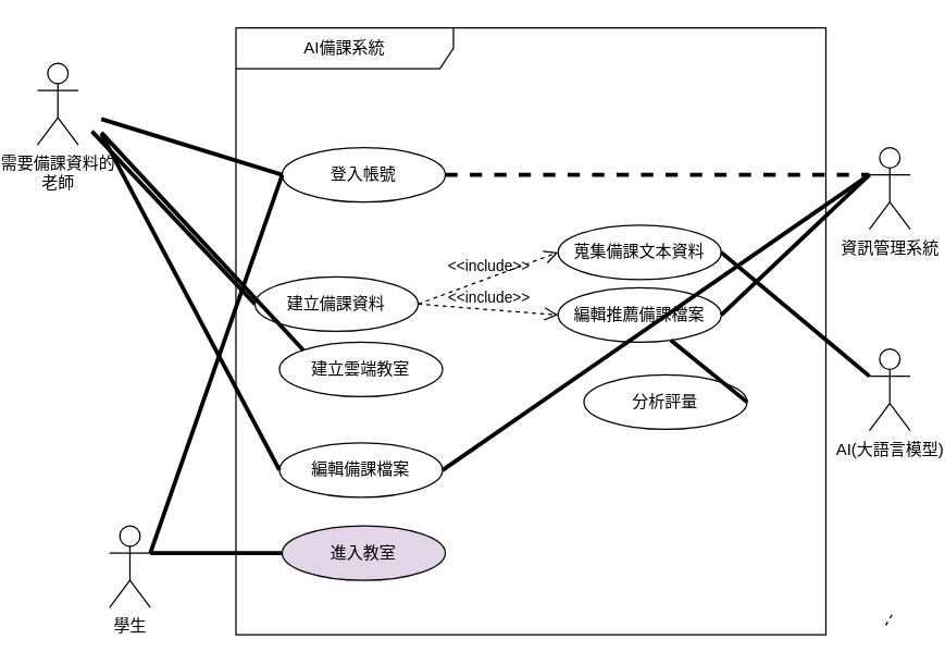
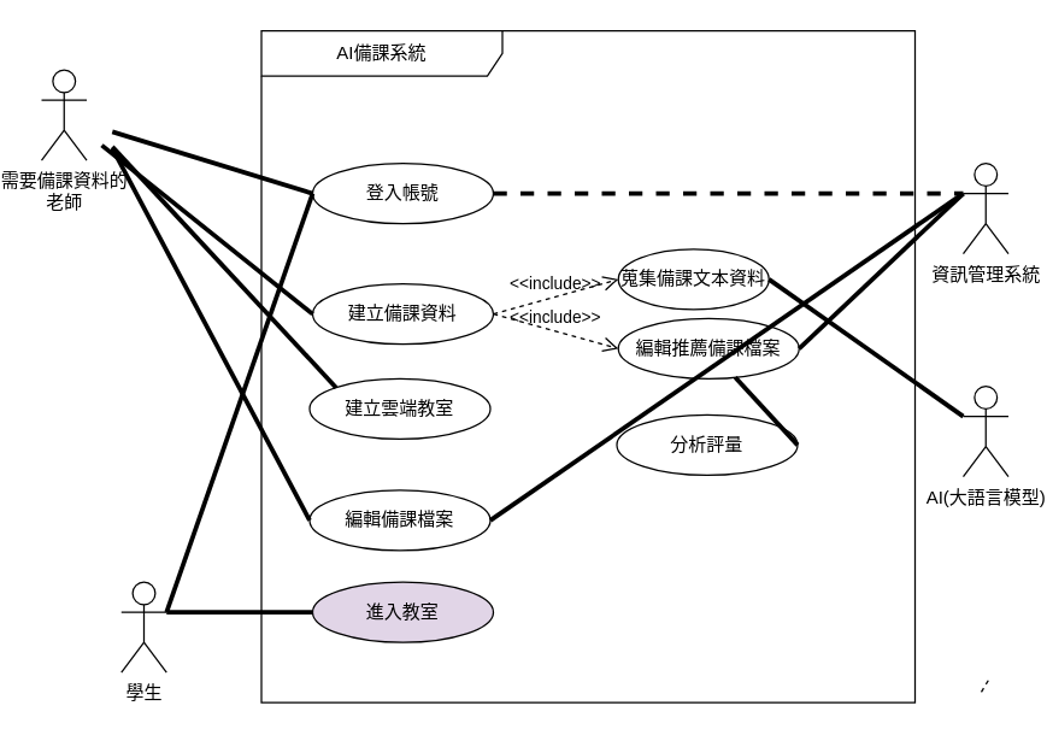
  <mxCell id="0" />
  <mxCell id="1" parent="0" />
  <mxCell id="2" value="需要備課資料的&lt;div&gt;老師&lt;/div&gt;&lt;div&gt;&lt;br&gt;&lt;/div&gt;" style="shape=umlActor;verticalLabelPosition=bottom;verticalAlign=top;html=1;" vertex="1" parent="1"><mxGeometry x="20" y="46" width="30" height="60" as="geometry" /></mxCell>
  <mxCell id="3" value="AI備課系統" style="shape=umlFrame;whiteSpace=wrap;html=1;pointerEvents=0;recursiveResize=0;container=1;collapsible=0;width=160;" vertex="1" parent="1"><mxGeometry x="166" y="20" width="434" height="446" as="geometry" /></mxCell>
  <mxCell id="4" value="登入帳號" style="ellipse;html=1;whiteSpace=wrap;" vertex="1" parent="3"><mxGeometry x="34" y="88" width="120" height="40" as="geometry" /></mxCell>
- <mxCell id="5" value="&lt;div&gt;蒐集備課文本資料&lt;/div&gt;" style="ellipse;html=1;whiteSpace=wrap;" vertex="1" parent="3"><mxGeometry x="237" y="145" width="120" height="40" as="geometry" /></mxCell>
+ <mxCell id="5" value="&lt;div&gt;蒐集備課文本資料&lt;/div&gt;" style="ellipse;html=1;whiteSpace=wrap;" vertex="1" parent="3"><mxGeometry x="237" y="145" width="100" height="40" as="geometry" /></mxCell>
  <mxCell id="6" value="建立雲端教室" style="ellipse;html=1;whiteSpace=wrap;" vertex="1" parent="3"><mxGeometry x="32" y="231" width="120" height="40" as="geometry" /></mxCell>
- <mxCell id="7" value="建立備課資料" style="ellipse;html=1;whiteSpace=wrap;" vertex="1" parent="3"><mxGeometry x="14" y="183" width="120" height="40" as="geometry" /></mxCell>
+ <mxCell id="7" value="建立備課資料" style="ellipse;html=1;whiteSpace=wrap;" vertex="1" parent="3"><mxGeometry x="34" y="168" width="120" height="40" as="geometry" /></mxCell>
  <mxCell id="8" value="&amp;lt;&amp;lt;include&amp;gt;&amp;gt;" style="endArrow=open;startArrow=none;endFill=0;startFill=0;endSize=8;html=1;verticalAlign=bottom;dashed=1;labelBackgroundColor=none;rounded=0;exitX=1;exitY=0.5;exitDx=0;exitDy=0;entryX=0;entryY=0.5;entryDx=0;entryDy=0;" edge="1" parent="3" source="7" target="5"><mxGeometry width="160" relative="1" as="geometry"><mxPoint x="165" y="69.5" as="sourcePoint" /><mxPoint x="283" y="69.5" as="targetPoint" /></mxGeometry></mxCell>
  <mxCell id="9" value="編輯推薦備課檔案" style="ellipse;html=1;whiteSpace=wrap;" vertex="1" parent="3"><mxGeometry x="237" y="191" width="120" height="40" as="geometry" /></mxCell>
  <mxCell id="10" value="&amp;lt;&amp;lt;include&amp;gt;&amp;gt;" style="endArrow=open;startArrow=none;endFill=0;startFill=0;endSize=8;html=1;verticalAlign=bottom;dashed=1;labelBackgroundColor=none;rounded=0;exitX=1;exitY=0.5;exitDx=0;exitDy=0;entryX=0;entryY=0.5;entryDx=0;entryDy=0;" edge="1" parent="3" source="7" target="9"><mxGeometry width="160" relative="1" as="geometry"><mxPoint x="110" y="249" as="sourcePoint" /><mxPoint x="143" y="209" as="targetPoint" /></mxGeometry></mxCell>
  <mxCell id="11" value="" style="endArrow=none;startArrow=none;endFill=0;startFill=0;endSize=8;html=1;verticalAlign=bottom;labelBackgroundColor=none;strokeWidth=3;rounded=0;entryX=0;entryY=0;entryDx=0;entryDy=0;" edge="1" parent="3" target="6"><mxGeometry width="160" relative="1" as="geometry"><mxPoint x="-99" y="77" as="sourcePoint" /><mxPoint x="63" y="275" as="targetPoint" /></mxGeometry></mxCell>
  <mxCell id="12" value="" style="endArrow=none;startArrow=none;endFill=0;startFill=0;endSize=8;html=1;verticalAlign=bottom;dashed=1;labelBackgroundColor=none;rounded=0;exitX=0.5;exitY=0;exitDx=0;exitDy=0;" edge="1" parent="3"><mxGeometry width="160" relative="1" as="geometry"><mxPoint x="478" y="439" as="sourcePoint" /><mxPoint x="484" y="429" as="targetPoint" /><mxPoint as="offset" /></mxGeometry></mxCell>
  <mxCell id="13" value="編輯備課檔案" style="ellipse;html=1;whiteSpace=wrap;" vertex="1" parent="3"><mxGeometry x="32" y="305" width="120" height="40" as="geometry" /></mxCell>
- <mxCell id="14" value="分析評量" style="ellipse;html=1;whiteSpace=wrap;" vertex="1" parent="3"><mxGeometry x="256" y="255" width="120" height="40" as="geometry" /></mxCell>
+ <mxCell id="14" value="分析評量" style="ellipse;html=1;whiteSpace=wrap;" vertex="1" parent="3"><mxGeometry x="236" y="255" width="120" height="40" as="geometry" /></mxCell>
  <mxCell id="15" value="進入教室" style="ellipse;html=1;whiteSpace=wrap;fillColor=#e1d5e7;" vertex="1" parent="3"><mxGeometry x="34" y="366" width="120" height="40" as="geometry" /></mxCell>
  <mxCell id="16" value="學生" style="shape=umlActor;verticalLabelPosition=bottom;verticalAlign=top;html=1;" vertex="1" parent="3"><mxGeometry x="-93" y="366" width="30" height="60" as="geometry" /></mxCell>
  <mxCell id="17" value="" style="endArrow=none;startArrow=none;endFill=0;startFill=0;endSize=8;html=1;verticalAlign=bottom;labelBackgroundColor=none;strokeWidth=3;rounded=0;exitX=1;exitY=0.333;exitDx=0;exitDy=0;exitPerimeter=0;entryX=0;entryY=0.5;entryDx=0;entryDy=0;" edge="1" parent="3" source="16" target="15"><mxGeometry width="160" relative="1" as="geometry"><mxPoint x="-121" y="760" as="sourcePoint" /><mxPoint x="39" y="760" as="targetPoint" /></mxGeometry></mxCell>
  <mxCell id="18" value="" style="endArrow=none;startArrow=none;endFill=0;startFill=0;endSize=8;html=1;verticalAlign=bottom;labelBackgroundColor=none;strokeWidth=3;rounded=0;exitX=1;exitY=0.333;exitDx=0;exitDy=0;exitPerimeter=0;entryX=0;entryY=0.5;entryDx=0;entryDy=0;" edge="1" parent="3" source="16" target="4"><mxGeometry width="160" relative="1" as="geometry"><mxPoint x="-64" y="670" as="sourcePoint" /><mxPoint x="33" y="670" as="targetPoint" /></mxGeometry></mxCell>
  <mxCell id="19" value="" style="endArrow=none;startArrow=none;endFill=0;startFill=0;endSize=8;html=1;verticalAlign=bottom;labelBackgroundColor=none;strokeWidth=3;rounded=0;entryX=0;entryY=0.5;entryDx=0;entryDy=0;" edge="1" parent="1" target="7"><mxGeometry width="160" relative="1" as="geometry"><mxPoint x="60" y="96" as="sourcePoint" /><mxPoint x="220" y="96" as="targetPoint" /></mxGeometry></mxCell>
  <mxCell id="20" value="" style="endArrow=none;startArrow=none;endFill=0;startFill=0;endSize=8;html=1;verticalAlign=bottom;labelBackgroundColor=none;strokeWidth=3;rounded=0;entryX=0;entryY=0.5;entryDx=0;entryDy=0;" edge="1" parent="1" target="4"><mxGeometry width="160" relative="1" as="geometry"><mxPoint x="67" y="87" as="sourcePoint" /><mxPoint x="232" y="261" as="targetPoint" /></mxGeometry></mxCell>
  <mxCell id="21" value="" style="endArrow=none;startArrow=none;endFill=0;startFill=0;endSize=8;html=1;verticalAlign=bottom;labelBackgroundColor=none;strokeWidth=3;rounded=0;entryX=0;entryY=0.5;entryDx=0;entryDy=0;" edge="1" parent="1" target="13"><mxGeometry width="160" relative="1" as="geometry"><mxPoint x="67" y="98" as="sourcePoint" /><mxPoint x="213.04" y="510" as="targetPoint" /></mxGeometry></mxCell>
  <mxCell id="22" value="AI(大語言模型)" style="shape=umlActor;verticalLabelPosition=bottom;verticalAlign=top;html=1;" vertex="1" parent="1"><mxGeometry x="632" y="256" width="30" height="60" as="geometry" /></mxCell>
  <mxCell id="23" value="" style="endArrow=none;startArrow=none;endFill=0;startFill=0;endSize=8;html=1;verticalAlign=bottom;labelBackgroundColor=none;strokeWidth=3;rounded=0;exitX=1;exitY=0.5;exitDx=0;exitDy=0;" edge="1" parent="1" source="14" target="9"><mxGeometry width="160" relative="1" as="geometry"><mxPoint x="706" y="227" as="sourcePoint" /><mxPoint x="806" y="332" as="targetPoint" /></mxGeometry></mxCell>
  <mxCell id="24" value="資訊管理系統" style="shape=umlActor;verticalLabelPosition=bottom;verticalAlign=top;html=1;" vertex="1" parent="1"><mxGeometry x="632" y="108" width="30" height="60" as="geometry" /></mxCell>
  <mxCell id="25" value="" style="endArrow=none;startArrow=none;endFill=0;startFill=0;endSize=8;html=1;verticalAlign=bottom;labelBackgroundColor=none;strokeWidth=3;rounded=0;entryX=0;entryY=0.333;entryDx=0;entryDy=0;entryPerimeter=0;exitX=1;exitY=0.5;exitDx=0;exitDy=0;dashed=1;" edge="1" parent="1" source="4" target="24"><mxGeometry width="160" relative="1" as="geometry"><mxPoint x="342" y="102" as="sourcePoint" /><mxPoint x="859" y="138" as="targetPoint" /></mxGeometry></mxCell>
  <mxCell id="26" value="" style="endArrow=none;startArrow=none;endFill=0;startFill=0;endSize=8;html=1;verticalAlign=bottom;labelBackgroundColor=none;strokeWidth=3;rounded=0;entryX=0;entryY=0.333;entryDx=0;entryDy=0;entryPerimeter=0;exitX=1;exitY=0.5;exitDx=0;exitDy=0;" edge="1" parent="1" source="9" target="24"><mxGeometry width="160" relative="1" as="geometry"><mxPoint x="534" y="220" as="sourcePoint" /><mxPoint x="837" y="97" as="targetPoint" /></mxGeometry></mxCell>
  <mxCell id="27" value="" style="endArrow=none;startArrow=none;endFill=0;startFill=0;endSize=8;html=1;verticalAlign=bottom;labelBackgroundColor=none;strokeWidth=3;rounded=0;entryX=0;entryY=0.333;entryDx=0;entryDy=0;entryPerimeter=0;exitX=1;exitY=0.5;exitDx=0;exitDy=0;" edge="1" parent="1" source="13" target="24"><mxGeometry width="160" relative="1" as="geometry"><mxPoint x="556" y="305" as="sourcePoint" /><mxPoint x="859" y="119" as="targetPoint" /></mxGeometry></mxCell>
  <mxCell id="28" value="" style="endArrow=none;startArrow=none;endFill=0;startFill=0;endSize=8;html=1;verticalAlign=bottom;labelBackgroundColor=none;strokeWidth=3;rounded=0;entryX=0;entryY=0.333;entryDx=0;entryDy=0;entryPerimeter=0;exitX=1;exitY=0.5;exitDx=0;exitDy=0;" edge="1" parent="1" source="5" target="22"><mxGeometry width="160" relative="1" as="geometry"><mxPoint x="328" y="416" as="sourcePoint" /><mxPoint x="924" y="96" as="targetPoint" /></mxGeometry></mxCell>
